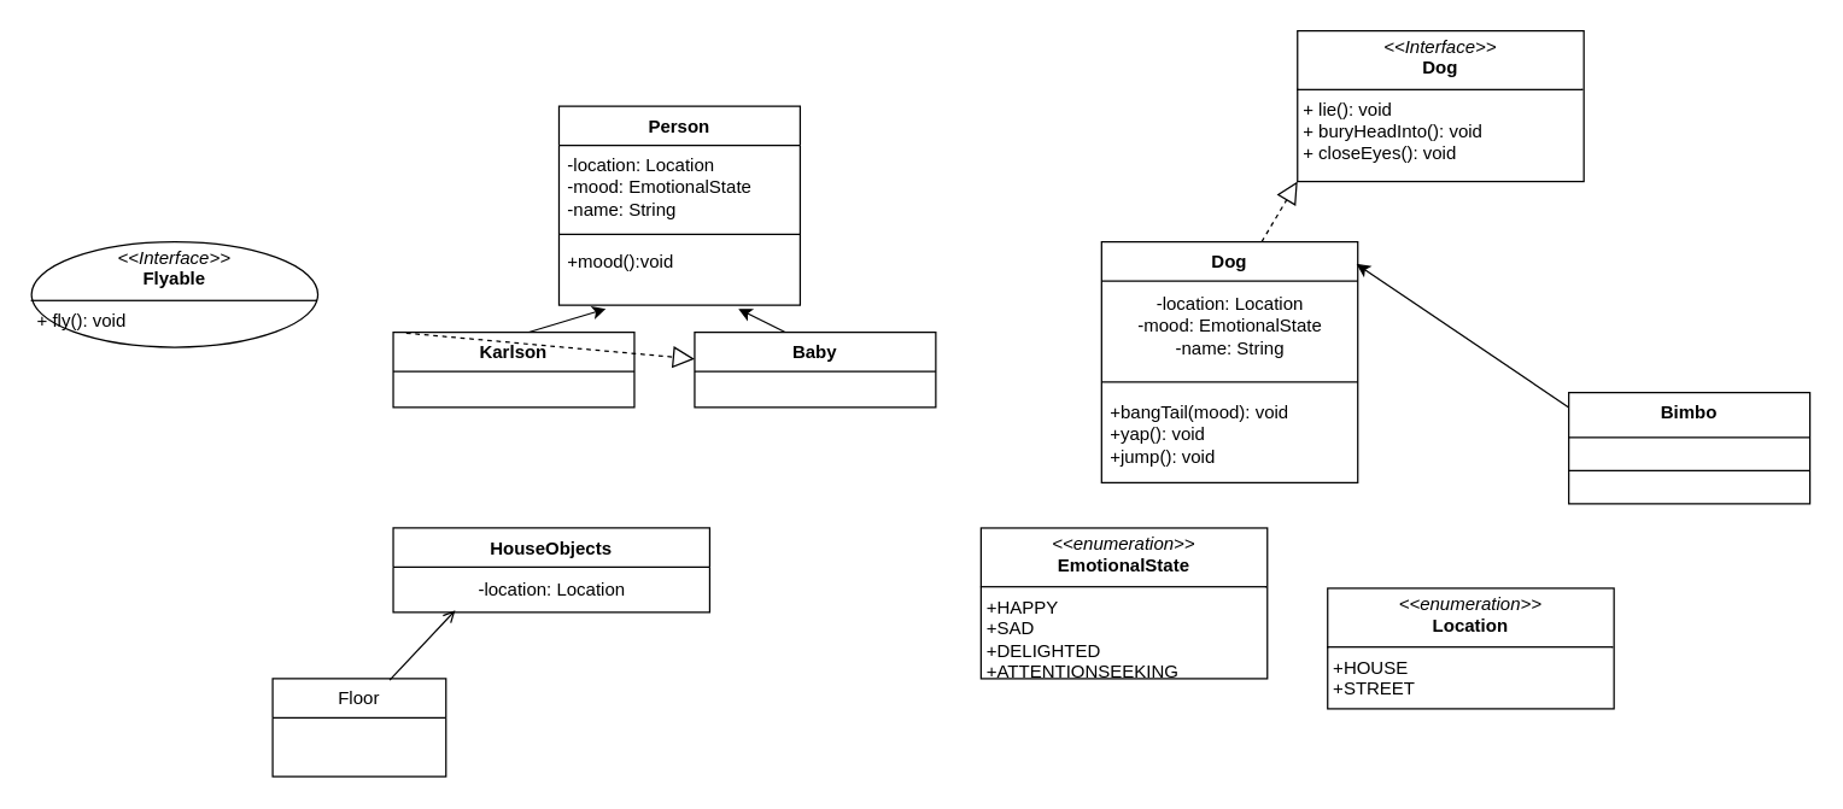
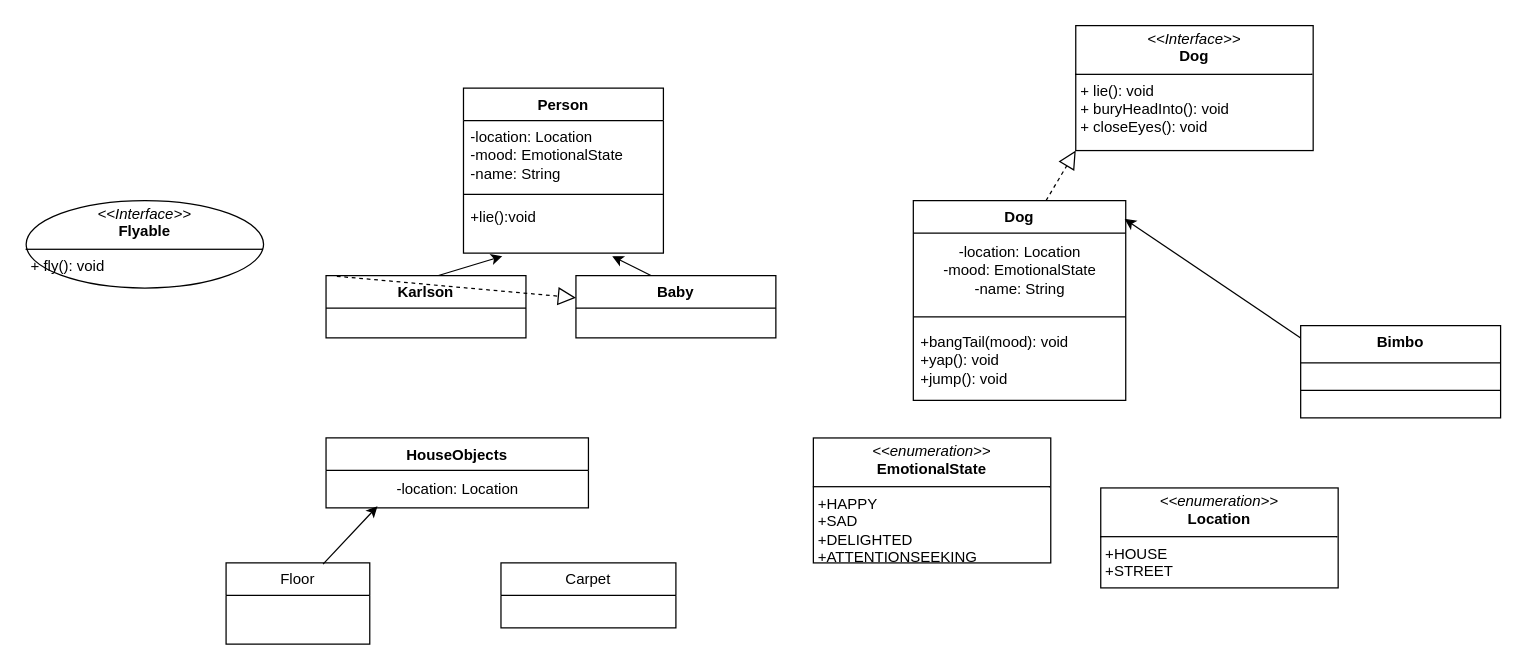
  <mxCell id="0" />
  <mxCell id="1" parent="0" />
  <mxCell id="2" value="Person" style="swimlane;fontStyle=1;align=center;verticalAlign=top;childLayout=stackLayout;horizontal=1;startSize=26;horizontalStack=0;resizeParent=1;resizeParentMax=0;resizeLast=0;collapsible=1;marginBottom=0;whiteSpace=wrap;html=1;" parent="1" vertex="1"><mxGeometry x="370" y="70" width="160" height="132" as="geometry" /></mxCell>
  <mxCell id="3" value="&lt;div&gt;&lt;span style=&quot;text-align: center; text-wrap: nowrap;&quot;&gt;-location: Location&lt;/span&gt;&lt;br&gt;&lt;/div&gt;&lt;div&gt;&lt;span style=&quot;text-align: center; text-wrap: nowrap;&quot;&gt;-mood: EmotionalState&lt;/span&gt;&lt;span style=&quot;text-align: center; text-wrap: nowrap;&quot;&gt;&lt;br&gt;&lt;/span&gt;&lt;/div&gt;&lt;div&gt;&lt;span style=&quot;text-align: center; text-wrap: nowrap;&quot;&gt;-name: String&lt;/span&gt;&lt;/div&gt;" style="text;strokeColor=none;fillColor=none;align=left;verticalAlign=top;spacingLeft=4;spacingRight=4;overflow=hidden;rotatable=0;points=[[0,0.5],[1,0.5]];portConstraint=eastwest;whiteSpace=wrap;html=1;" parent="2" vertex="1"><mxGeometry y="26" width="160" height="54" as="geometry" /></mxCell>
  <mxCell id="4" value="" style="line;strokeWidth=1;fillColor=none;align=left;verticalAlign=middle;spacingTop=-1;spacingLeft=3;spacingRight=3;rotatable=0;labelPosition=right;points=[];portConstraint=eastwest;strokeColor=inherit;" parent="2" vertex="1"><mxGeometry y="80" width="160" height="10" as="geometry" /></mxCell>
- <mxCell id="5" value="&lt;span style=&quot;background-color: initial;&quot;&gt;+mood():void&lt;/span&gt;&lt;div&gt;&lt;br&gt;&lt;/div&gt;" style="text;strokeColor=none;fillColor=none;align=left;verticalAlign=top;spacingLeft=4;spacingRight=4;overflow=hidden;rotatable=0;points=[[0,0.5],[1,0.5]];portConstraint=eastwest;whiteSpace=wrap;html=1;" parent="2" vertex="1"><mxGeometry y="90" width="160" height="42" as="geometry" /></mxCell>
+ <mxCell id="5" value="&lt;span style=&quot;background-color: initial;&quot;&gt;+lie():void&lt;/span&gt;&lt;div&gt;&lt;br&gt;&lt;/div&gt;" style="text;strokeColor=none;fillColor=none;align=left;verticalAlign=top;spacingLeft=4;spacingRight=4;overflow=hidden;rotatable=0;points=[[0,0.5],[1,0.5]];portConstraint=eastwest;whiteSpace=wrap;html=1;" parent="2" vertex="1"><mxGeometry y="90" width="160" height="42" as="geometry" /></mxCell>
  <mxCell id="6" value="Dog" style="swimlane;fontStyle=1;align=center;verticalAlign=top;childLayout=stackLayout;horizontal=1;startSize=26;horizontalStack=0;resizeParent=1;resizeParentMax=0;resizeLast=0;collapsible=1;marginBottom=0;whiteSpace=wrap;html=1;" parent="1" vertex="1"><mxGeometry x="730" y="160" width="170" height="160" as="geometry" /></mxCell>
  <mxCell id="7" value="-location: Location&lt;div&gt;-mood: EmotionalState&lt;/div&gt;&lt;div&gt;-name: String&lt;/div&gt;" style="text;html=1;align=center;verticalAlign=middle;resizable=0;points=[];autosize=1;strokeColor=none;fillColor=none;" vertex="1" parent="6"><mxGeometry y="26" width="170" height="60" as="geometry" /></mxCell>
  <mxCell id="8" value="" style="line;strokeWidth=1;fillColor=none;align=left;verticalAlign=middle;spacingTop=-1;spacingLeft=3;spacingRight=3;rotatable=0;labelPosition=right;points=[];portConstraint=eastwest;strokeColor=inherit;" parent="6" vertex="1"><mxGeometry y="86" width="170" height="14" as="geometry" /></mxCell>
  <mxCell id="9" value="+bangTail(mood): void&lt;div&gt;+yap(): void&lt;/div&gt;&lt;div&gt;+jump(): void&lt;/div&gt;" style="text;strokeColor=none;fillColor=none;align=left;verticalAlign=top;spacingLeft=4;spacingRight=4;overflow=hidden;rotatable=0;points=[[0,0.5],[1,0.5]];portConstraint=eastwest;whiteSpace=wrap;html=1;" parent="6" vertex="1"><mxGeometry y="100" width="170" height="60" as="geometry" /></mxCell>
  <mxCell id="10" value="&lt;p style=&quot;margin:0px;margin-top:4px;text-align:center;&quot;&gt;&lt;i&gt;&amp;lt;&amp;lt;Interface&amp;gt;&amp;gt;&lt;/i&gt;&lt;br&gt;&lt;b&gt;Dog&lt;/b&gt;&lt;/p&gt;&lt;hr size=&quot;1&quot; style=&quot;border-style:solid;&quot;&gt;&lt;p style=&quot;margin:0px;margin-left:4px;&quot;&gt;+ lie(): void&lt;br&gt;+ buryHeadInto(): void&lt;/p&gt;&lt;p style=&quot;margin:0px;margin-left:4px;&quot;&gt;+ closeEyes(): void&lt;/p&gt;" style="verticalAlign=top;align=left;overflow=fill;html=1;whiteSpace=wrap;" parent="1" vertex="1"><mxGeometry x="860" y="20" width="190" height="100" as="geometry" /></mxCell>
  <mxCell id="11" value="&lt;p style=&quot;margin:0px;margin-top:4px;text-align:center;&quot;&gt;&lt;i&gt;&amp;lt;&amp;lt;Interface&amp;gt;&amp;gt;&lt;/i&gt;&lt;br&gt;&lt;b&gt;Flyable&lt;/b&gt;&lt;/p&gt;&lt;hr size=&quot;1&quot; style=&quot;border-style:solid;&quot;&gt;&lt;p style=&quot;margin:0px;margin-left:4px;&quot;&gt;+ fly(): void&lt;/p&gt;" style="ellipse;verticalAlign=top;align=left;overflow=fill;html=1;whiteSpace=wrap;" parent="1" vertex="1"><mxGeometry x="20" y="160" width="190" height="70" as="geometry" /></mxCell>
  <mxCell id="12" value="" style="endArrow=block;dashed=1;endFill=0;endSize=12;html=1;rounded=0;exitX=0.625;exitY=0;exitDx=0;exitDy=0;exitPerimeter=0;" parent="1" source="6" edge="1"><mxGeometry width="160" relative="1" as="geometry"><mxPoint x="790" y="170" as="sourcePoint" /><mxPoint x="860" y="120" as="targetPoint" /></mxGeometry></mxCell>
  <mxCell id="13" value="" style="edgeStyle=none;orthogonalLoop=1;jettySize=auto;html=1;rounded=0;entryX=0.194;entryY=1.06;entryDx=0;entryDy=0;entryPerimeter=0;" parent="1" target="5" edge="1"><mxGeometry width="100" relative="1" as="geometry"><mxPoint x="350" y="220" as="sourcePoint" /><mxPoint x="460" y="200" as="targetPoint" /><Array as="points" /></mxGeometry></mxCell>
  <mxCell id="14" value="" style="edgeStyle=none;orthogonalLoop=1;jettySize=auto;html=1;rounded=0;entryX=0.744;entryY=1.06;entryDx=0;entryDy=0;entryPerimeter=0;" parent="1" target="5" edge="1"><mxGeometry width="100" relative="1" as="geometry"><mxPoint x="520" y="220" as="sourcePoint" /><mxPoint x="520" y="180" as="targetPoint" /><Array as="points" /></mxGeometry></mxCell>
  <mxCell id="15" value="Karlson" style="swimlane;fontStyle=1;align=center;verticalAlign=top;childLayout=stackLayout;horizontal=1;startSize=26;horizontalStack=0;resizeParent=1;resizeParentMax=0;resizeLast=0;collapsible=1;marginBottom=0;whiteSpace=wrap;html=1;" parent="1" vertex="1"><mxGeometry x="260" y="220" width="160" height="50" as="geometry" /></mxCell>
  <mxCell id="16" value="Baby" style="swimlane;fontStyle=1;align=center;verticalAlign=top;childLayout=stackLayout;horizontal=1;startSize=26;horizontalStack=0;resizeParent=1;resizeParentMax=0;resizeLast=0;collapsible=1;marginBottom=0;whiteSpace=wrap;html=1;" parent="1" vertex="1"><mxGeometry x="460" y="220" width="160" height="50" as="geometry" /></mxCell>
  <mxCell id="17" value="" style="endArrow=block;dashed=1;endFill=0;endSize=12;html=1;rounded=0;exitX=0.054;exitY=0.012;exitDx=0;exitDy=0;exitPerimeter=0;" parent="1" source="15" target="16" edge="1"><mxGeometry width="160" relative="1" as="geometry"><mxPoint x="540" y="260" as="sourcePoint" /><mxPoint x="700" y="260" as="targetPoint" /></mxGeometry></mxCell>
  <mxCell id="18" value="&lt;p style=&quot;margin:0px;margin-top:4px;text-align:center;&quot;&gt;&lt;i&gt;&amp;lt;&amp;lt;enumeration&amp;gt;&amp;gt;&lt;/i&gt;&lt;br&gt;&lt;b&gt;EmotionalState&lt;/b&gt;&lt;/p&gt;&lt;hr size=&quot;1&quot; style=&quot;border-style:solid;&quot;&gt;&lt;p style=&quot;margin:0px;margin-left:4px;&quot;&gt;+HAPPY&lt;/p&gt;&lt;p style=&quot;margin:0px;margin-left:4px;&quot;&gt;+SAD&lt;/p&gt;&lt;p style=&quot;margin:0px;margin-left:4px;&quot;&gt;+DELIGHTED&lt;/p&gt;&lt;p style=&quot;margin:0px;margin-left:4px;&quot;&gt;+ATTENTIONSEEKING&lt;/p&gt;" style="verticalAlign=top;align=left;overflow=fill;html=1;whiteSpace=wrap;" parent="1" vertex="1"><mxGeometry x="650" y="350" width="190" height="100" as="geometry" /></mxCell>
  <mxCell id="19" value="&lt;p style=&quot;margin:0px;margin-top:4px;text-align:center;&quot;&gt;&lt;i&gt;&amp;lt;&amp;lt;enumeration&amp;gt;&amp;gt;&lt;/i&gt;&lt;br&gt;&lt;b&gt;Location&lt;/b&gt;&lt;/p&gt;&lt;hr size=&quot;1&quot; style=&quot;border-style:solid;&quot;&gt;&lt;p style=&quot;margin:0px;margin-left:4px;&quot;&gt;+HOUSE&lt;/p&gt;&lt;p style=&quot;margin:0px;margin-left:4px;&quot;&gt;+STREET&lt;/p&gt;&lt;p style=&quot;margin:0px;margin-left:4px;&quot;&gt;&lt;span style=&quot;white-space: nowrap; caret-color: rgba(0, 0, 0, 0); color: rgba(0, 0, 0, 0); font-family: monospace; font-size: 0px;&quot;&gt;&lt;br&gt;&lt;/span&gt;&lt;/p&gt;&lt;p style=&quot;margin:0px;margin-left:4px;&quot;&gt;&lt;span style=&quot;white-space: nowrap; caret-color: rgba(0, 0, 0, 0); color: rgba(0, 0, 0, 0); font-family: monospace; font-size: 0px;&quot;&gt;+&lt;/span&gt;&lt;/p&gt;&lt;p style=&quot;margin:0px;margin-left:4px;&quot;&gt;&lt;span style=&quot;white-space: nowrap; caret-color: rgba(0, 0, 0, 0); color: rgba(0, 0, 0, 0); font-family: monospace; font-size: 0px;&quot;&gt;%3CmxGraphModel%3E%3Croot%3E%3CmxCell%20id%3D%220%22%2F%3E%3CmxCell%20id%3D%221%22%20parent%3D%220%22%2F%3E%3CmxCell%20id%3D%222%22%20value%3D%22%26lt%3Bp%20style%3D%26quot%3Bmargin%3A0px%3Bmargin-top%3A4px%3Btext-align%3Acenter%3B%26quot%3B%26gt%3B%26lt%3Bi%26gt%3B%26amp%3Blt%3B%26amp%3Blt%3Benumeration%26amp%3Bgt%3B%26amp%3Bgt%3B%26lt%3B%2Fi%26gt%3B%26lt%3Bbr%26gt%3B%26lt%3Bb%26gt%3BEmotionalState%26lt%3B%2Fb%26gt%3B%26lt%3B%2Fp%26gt%3B%26lt%3Bhr%20size%3D%26quot%3B1%26quot%3B%20style%3D%26quot%3Bborder-style%3Asolid%3B%26quot%3B%26gt%3B%26lt%3Bp%20style%3D%26quot%3Bmargin%3A0px%3Bmargin-left%3A4px%3B%26quot%3B%26gt%3B%2BHAPPY%26lt%3B%2Fp%26gt%3B%26lt%3Bp%20style%3D%26quot%3Bmargin%3A0px%3Bmargin-left%3A4px%3B%26quot%3B%26gt%3B%2BSAD%26lt%3B%2Fp%26gt%3B%26lt%3Bp%20style%3D%26quot%3Bmargin%3A0px%3Bmargin-left%3A4px%3B%26quot%3B%26gt%3B%2BDELIGHTED%26lt%3B%2Fp%26gt%3B%26lt%3Bp%20style%3D%26quot%3Bmargin%3A0px%3Bmargin-left%3A4px%3B%26quot%3B%26gt%3B%2BATTENTIONSEEKING%26lt%3B%2Fp%26gt%3B%22%20style%3D%22verticalAlign%3Dtop%3Balign%3Dleft%3Boverflow%3Dfill%3Bhtml%3D1%3BwhiteSpace%3Dwrap%3B%22%20vertex%3D%221%22%20parent%3D%221%22%3E%3CmxGeometry%20x%3D%22420%22%20y%3D%22340%22%20width%3D%22190%22%20height%3D%22100%22%20as%3D%22geometry%22%2F%3E%3C%2FmxCell%3E%3C%2Froot%3E%3C%2FmxGraphModel%3E&lt;/span&gt;&lt;br&gt;&lt;/p&gt;" style="verticalAlign=top;align=left;overflow=fill;html=1;whiteSpace=wrap;" parent="1" vertex="1"><mxGeometry x="880" y="390" width="190" height="80" as="geometry" /></mxCell>
  <mxCell id="20" value="HouseObjects" style="swimlane;fontStyle=1;align=center;verticalAlign=top;childLayout=stackLayout;horizontal=1;startSize=26;horizontalStack=0;resizeParent=1;resizeParentMax=0;resizeLast=0;collapsible=1;marginBottom=0;whiteSpace=wrap;html=1;" parent="1" vertex="1"><mxGeometry x="260" y="350" width="210" height="56" as="geometry" /></mxCell>
  <mxCell id="21" value="-location: Location" style="text;html=1;align=center;verticalAlign=middle;resizable=0;points=[];autosize=1;strokeColor=none;fillColor=none;" vertex="1" parent="20"><mxGeometry y="26" width="210" height="30" as="geometry" /></mxCell>
  <mxCell id="22" value="Floor" style="swimlane;fontStyle=0;childLayout=stackLayout;horizontal=1;startSize=26;fillColor=none;horizontalStack=0;resizeParent=1;resizeParentMax=0;resizeLast=0;collapsible=1;marginBottom=0;whiteSpace=wrap;html=1;" parent="1" vertex="1"><mxGeometry x="180" y="450" width="115" height="65" as="geometry" /></mxCell>
- <mxCell id="24" value="" style="edgeStyle=none;orthogonalLoop=1;jettySize=auto;html=1;rounded=0;exitX=0.675;exitY=0.015;exitDx=0;exitDy=0;exitPerimeter=0;entryX=0.196;entryY=0.954;entryDx=0;entryDy=0;entryPerimeter=0;endArrow=open;" parent="1" source="22" target="21" edge="1"><mxGeometry width="100" relative="1" as="geometry"><mxPoint x="60" y="460" as="sourcePoint" /><mxPoint x="291" y="404" as="targetPoint" /><Array as="points" /></mxGeometry></mxCell>
+ <mxCell id="23" value="Carpet" style="swimlane;fontStyle=0;childLayout=stackLayout;horizontal=1;startSize=26;fillColor=none;horizontalStack=0;resizeParent=1;resizeParentMax=0;resizeLast=0;collapsible=1;marginBottom=0;whiteSpace=wrap;html=1;" parent="1" vertex="1"><mxGeometry x="400" y="450" width="140" height="52" as="geometry" /></mxCell>
+ <mxCell id="24" value="" style="edgeStyle=none;orthogonalLoop=1;jettySize=auto;html=1;rounded=0;exitX=0.675;exitY=0.015;exitDx=0;exitDy=0;exitPerimeter=0;entryX=0.196;entryY=0.954;entryDx=0;entryDy=0;entryPerimeter=0;" parent="1" source="22" target="21" edge="1"><mxGeometry width="100" relative="1" as="geometry"><mxPoint x="60" y="460" as="sourcePoint" /><mxPoint x="291" y="404" as="targetPoint" /><Array as="points" /></mxGeometry></mxCell>
  <mxCell id="25" value="" style="edgeStyle=none;orthogonalLoop=1;jettySize=auto;html=1;rounded=0;entryX=0.995;entryY=0.092;entryDx=0;entryDy=0;entryPerimeter=0;" parent="1" target="6" edge="1"><mxGeometry width="100" relative="1" as="geometry"><mxPoint x="1040" y="270" as="sourcePoint" /><mxPoint x="903" y="232" as="targetPoint" /><Array as="points" /></mxGeometry></mxCell>
  <mxCell id="26" value="Bimbo" style="swimlane;fontStyle=1;align=center;verticalAlign=top;childLayout=stackLayout;horizontal=1;startSize=30;horizontalStack=0;resizeParent=1;resizeParentMax=0;resizeLast=0;collapsible=1;marginBottom=0;whiteSpace=wrap;html=1;" parent="1" vertex="1"><mxGeometry x="1040" y="260" width="160" height="74" as="geometry" /></mxCell>
  <mxCell id="27" value="" style="line;strokeWidth=1;fillColor=none;align=left;verticalAlign=middle;spacingTop=-1;spacingLeft=3;spacingRight=3;rotatable=0;labelPosition=right;points=[];portConstraint=eastwest;strokeColor=inherit;" parent="26" vertex="1"><mxGeometry y="30" width="160" height="44" as="geometry" /></mxCell>
